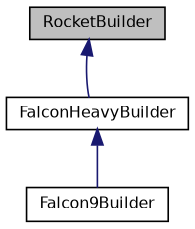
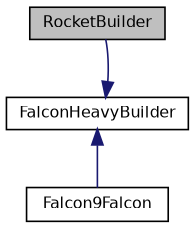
  digraph {
    node [color=black fillcolor=white fontname=Helvetica fontsize=10 shape=record style=filled]
    edge [color=midnightblue dir=back fontname=Helvetica fontsize=10 labelfontname=Helvetica labelfontsize=10 style=solid]
    n1 [fillcolor=grey75 fontcolor=black height=0.2 label=RocketBuilder width=0.4]
    n2 [height=0.2 label=FalconHeavyBuilder width=0.4]
-   n3 [height=0.2 label=Falcon9Builder width=0.4]
-   n1 -> n2
+   n3 [height=0.2 label=Falcon9Falcon width=0.4]
+   n2 -> n1
    n2 -> n3
  }
